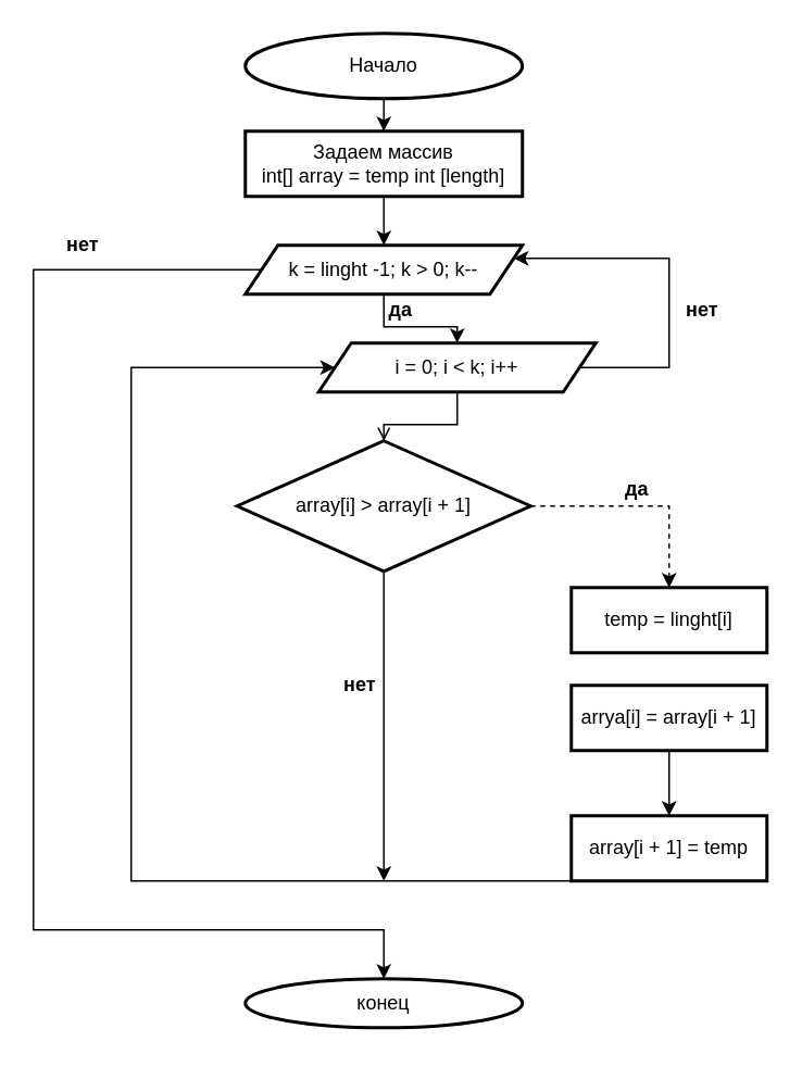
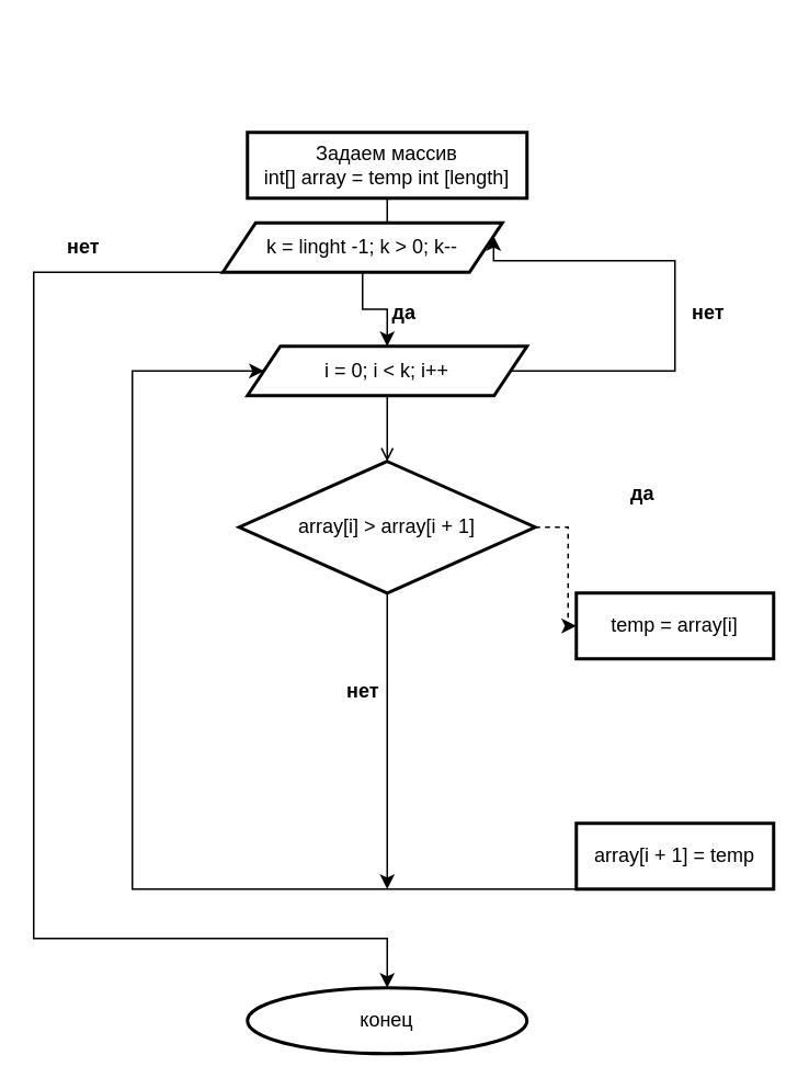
  <mxCell id="0" />
  <mxCell id="1" parent="0" />
- <mxCell id="2" value="" style="edgeStyle=orthogonalEdgeStyle;rounded=0;orthogonalLoop=1;jettySize=auto;html=1;" edge="1" parent="1" source="3" target="5"><mxGeometry relative="1" as="geometry" /></mxCell>
- <mxCell id="3" value="Начало" style="strokeWidth=2;html=1;shape=mxgraph.flowchart.start_1;whiteSpace=wrap;" vertex="1" parent="1"><mxGeometry x="150" y="20" width="170" height="40" as="geometry" /></mxCell>
  <mxCell id="4" value="" style="edgeStyle=orthogonalEdgeStyle;rounded=0;orthogonalLoop=1;jettySize=auto;html=1;" edge="1" parent="1" source="5" target="8"><mxGeometry relative="1" as="geometry" /></mxCell>
  <mxCell id="5" value="&lt;span&gt;Задаем массив&lt;/span&gt;&lt;br&gt;&lt;span&gt;int[] array = temp int [length]&lt;/span&gt;" style="whiteSpace=wrap;html=1;strokeWidth=2;" vertex="1" parent="1"><mxGeometry x="150" y="80" width="170" height="40" as="geometry" /></mxCell>
  <mxCell id="6" value="" style="edgeStyle=orthogonalEdgeStyle;rounded=0;orthogonalLoop=1;jettySize=auto;html=1;" edge="1" parent="1" source="8" target="11"><mxGeometry relative="1" as="geometry" /></mxCell>
  <mxCell id="7" value="" style="edgeStyle=orthogonalEdgeStyle;rounded=0;orthogonalLoop=1;jettySize=auto;html=1;" edge="1" parent="1" source="8" target="25"><mxGeometry relative="1" as="geometry"><Array as="points"><mxPoint x="20" y="165" /><mxPoint x="20" y="570" /><mxPoint x="235" y="570" /></Array></mxGeometry></mxCell>
- <mxCell id="8" value="&lt;span&gt;k = linght -1; k &amp;gt; 0; k--&lt;/span&gt;" style="shape=parallelogram;perimeter=parallelogramPerimeter;whiteSpace=wrap;html=1;fixedSize=1;strokeWidth=2;" vertex="1" parent="1"><mxGeometry x="150" y="150" width="170" height="30" as="geometry" /></mxCell>
+ <mxCell id="8" value="&lt;span&gt;k = linght -1; k &amp;gt; 0; k--&lt;/span&gt;" style="shape=parallelogram;perimeter=parallelogramPerimeter;whiteSpace=wrap;html=1;fixedSize=1;strokeWidth=2;" vertex="1" parent="1"><mxGeometry x="135" y="135" width="170" height="30" as="geometry" /></mxCell>
  <mxCell id="9" style="edgeStyle=orthogonalEdgeStyle;rounded=0;orthogonalLoop=1;jettySize=auto;html=1;entryX=1;entryY=0.25;entryDx=0;entryDy=0;" edge="1" parent="1" source="11" target="8"><mxGeometry relative="1" as="geometry"><mxPoint x="360" y="160" as="targetPoint" /><Array as="points"><mxPoint x="410" y="225" /><mxPoint x="410" y="158" /></Array></mxGeometry></mxCell>
  <mxCell id="10" value="" style="edgeStyle=orthogonalEdgeStyle;rounded=0;orthogonalLoop=1;jettySize=auto;html=1;endArrow=open;" edge="1" parent="1" source="11" target="16"><mxGeometry relative="1" as="geometry" /></mxCell>
- <mxCell id="11" value="&lt;span&gt;i = 0; i &amp;lt; k; i++&lt;/span&gt;" style="shape=parallelogram;perimeter=parallelogramPerimeter;whiteSpace=wrap;html=1;fixedSize=1;strokeWidth=2;" vertex="1" parent="1"><mxGeometry x="195" y="210" width="170" height="30" as="geometry" /></mxCell>
+ <mxCell id="11" value="&lt;span&gt;i = 0; i &amp;lt; k; i++&lt;/span&gt;" style="shape=parallelogram;perimeter=parallelogramPerimeter;whiteSpace=wrap;html=1;fixedSize=1;strokeWidth=2;" vertex="1" parent="1"><mxGeometry x="150" y="210" width="170" height="30" as="geometry" /></mxCell>
  <mxCell id="12" value="да" style="text;html=1;align=center;verticalAlign=middle;resizable=0;points=[];autosize=1;strokeColor=none;fillColor=none;fontStyle=1" vertex="1" parent="1"><mxGeometry x="230" y="180" width="30" height="20" as="geometry" /></mxCell>
  <mxCell id="13" value="нет" style="text;html=1;align=center;verticalAlign=middle;resizable=0;points=[];autosize=1;strokeColor=none;fillColor=none;fontStyle=1" vertex="1" parent="1"><mxGeometry x="410" y="180" width="40" height="20" as="geometry" /></mxCell>
  <mxCell id="14" value="" style="edgeStyle=orthogonalEdgeStyle;rounded=0;orthogonalLoop=1;jettySize=auto;html=1;dashed=1;" edge="1" parent="1" source="16" target="18"><mxGeometry relative="1" as="geometry" /></mxCell>
  <mxCell id="15" style="edgeStyle=orthogonalEdgeStyle;rounded=0;orthogonalLoop=1;jettySize=auto;html=1;exitX=0.5;exitY=1;exitDx=0;exitDy=0;" edge="1" parent="1" source="16"><mxGeometry relative="1" as="geometry"><mxPoint x="235" y="540" as="targetPoint" /></mxGeometry></mxCell>
- <mxCell id="16" value="array[i] &amp;gt; array[i + 1]" style="rhombus;whiteSpace=wrap;html=1;strokeWidth=2;" vertex="1" parent="1"><mxGeometry x="145" y="270" width="180" height="80" as="geometry" /></mxCell>
+ <mxCell id="16" value="array[i] &amp;gt; array[i + 1]" style="rhombus;whiteSpace=wrap;html=1;strokeWidth=2;" vertex="1" parent="1"><mxGeometry x="145" y="280" width="180" height="80" as="geometry" /></mxCell>
  <mxCell id="17" style="edgeStyle=orthogonalEdgeStyle;rounded=0;orthogonalLoop=1;jettySize=auto;html=1;exitX=0.5;exitY=1;exitDx=0;exitDy=0;" edge="1" parent="1" source="16" target="16"><mxGeometry relative="1" as="geometry" /></mxCell>
- <mxCell id="18" value="temp = linght[i]" style="whiteSpace=wrap;html=1;strokeWidth=2;" vertex="1" parent="1"><mxGeometry x="350" y="360" width="120" height="40" as="geometry" /></mxCell>
- <mxCell id="19" value="" style="edgeStyle=orthogonalEdgeStyle;rounded=0;orthogonalLoop=1;jettySize=auto;html=1;" edge="1" parent="1" source="20" target="22"><mxGeometry relative="1" as="geometry" /></mxCell>
- <mxCell id="20" value="arrya[i] = array[i + 1]" style="whiteSpace=wrap;html=1;strokeWidth=2;" vertex="1" parent="1"><mxGeometry x="350" y="420" width="120" height="40" as="geometry" /></mxCell>
+ <mxCell id="18" value="temp = array[i]" style="whiteSpace=wrap;html=1;strokeWidth=2;" vertex="1" parent="1"><mxGeometry x="350" y="360" width="120" height="40" as="geometry" /></mxCell>
  <mxCell id="21" style="edgeStyle=orthogonalEdgeStyle;rounded=0;orthogonalLoop=1;jettySize=auto;html=1;entryX=0;entryY=0.5;entryDx=0;entryDy=0;" edge="1" parent="1" source="22" target="11"><mxGeometry relative="1" as="geometry"><mxPoint x="90" y="210" as="targetPoint" /><Array as="points"><mxPoint x="410" y="540" /><mxPoint x="80" y="540" /><mxPoint x="80" y="225" /></Array></mxGeometry></mxCell>
  <mxCell id="22" value="array[i + 1] = temp" style="whiteSpace=wrap;html=1;strokeWidth=2;" vertex="1" parent="1"><mxGeometry x="350" y="500" width="120" height="40" as="geometry" /></mxCell>
  <mxCell id="23" value="да" style="text;html=1;align=center;verticalAlign=middle;resizable=0;points=[];autosize=1;strokeColor=none;fillColor=none;fontStyle=1" vertex="1" parent="1"><mxGeometry x="375" y="290" width="30" height="20" as="geometry" /></mxCell>
  <mxCell id="24" value="нет" style="text;html=1;align=center;verticalAlign=middle;resizable=0;points=[];autosize=1;strokeColor=none;fillColor=none;fontStyle=1" vertex="1" parent="1"><mxGeometry x="200" y="410" width="40" height="20" as="geometry" /></mxCell>
- <mxCell id="25" value="конец" style="ellipse;whiteSpace=wrap;html=1;strokeWidth=2;" vertex="1" parent="1"><mxGeometry x="150" y="600" width="170" height="30" as="geometry" /></mxCell>
+ <mxCell id="25" value="конец" style="ellipse;whiteSpace=wrap;html=1;strokeWidth=2;" vertex="1" parent="1"><mxGeometry x="150" y="600" width="170" height="40" as="geometry" /></mxCell>
  <mxCell id="26" value="нет" style="text;html=1;align=center;verticalAlign=middle;resizable=0;points=[];autosize=1;strokeColor=none;fillColor=none;fontStyle=1" vertex="1" parent="1"><mxGeometry x="30" y="140" width="40" height="20" as="geometry" /></mxCell>
